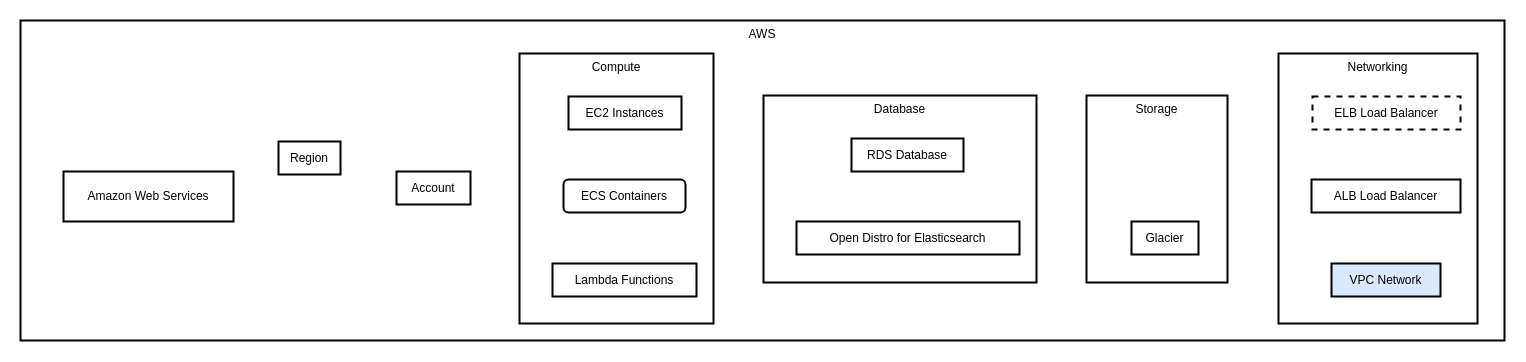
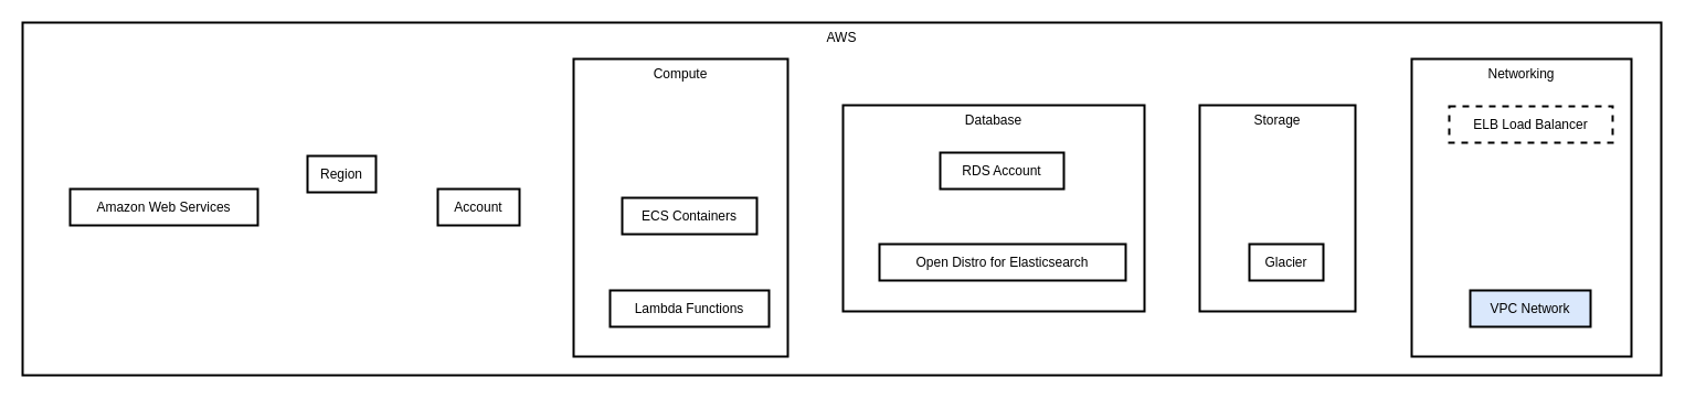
  <mxCell id="0" />
  <mxCell id="1" parent="0" />
  <mxCell id="2" value="AWS" style="whiteSpace=wrap;strokeWidth=2;verticalAlign=top;" vertex="1" parent="1"><mxGeometry width="1484" height="320" as="geometry" x="20" y="20" /></mxCell>
- <mxCell id="3" value="Amazon Web Services" style="whiteSpace=wrap;strokeWidth=2;" vertex="1" parent="2"><mxGeometry x="43" y="151" width="170" height="50" as="geometry" /></mxCell>
+ <mxCell id="3" value="Amazon Web Services" style="whiteSpace=wrap;strokeWidth=2;" vertex="1" parent="2"><mxGeometry x="43" y="151" width="170" height="33" as="geometry" /></mxCell>
  <mxCell id="4" value="Region" style="whiteSpace=wrap;strokeWidth=2;" vertex="1" parent="2"><mxGeometry x="258" y="121" width="62" height="33" as="geometry" /></mxCell>
  <mxCell id="5" value="Account" style="whiteSpace=wrap;strokeWidth=2;" vertex="1" parent="2"><mxGeometry x="376" y="151" width="74" height="33" as="geometry" /></mxCell>
  <mxCell id="6" value="Compute" style="whiteSpace=wrap;strokeWidth=2;verticalAlign=top;" vertex="1" parent="2"><mxGeometry x="499" y="33" width="194" height="270" as="geometry" /></mxCell>
- <mxCell id="7" value="EC2 Instances" style="whiteSpace=wrap;strokeWidth=2;" vertex="1" parent="6"><mxGeometry x="49" y="43" width="113" height="33" as="geometry" /></mxCell>
- <mxCell id="8" value="ECS Containers" style="whiteSpace=wrap;strokeWidth=2;rounded=1;" vertex="1" parent="6"><mxGeometry x="44" y="126" width="122" height="33" as="geometry" /></mxCell>
+ <mxCell id="8" value="ECS Containers" style="whiteSpace=wrap;strokeWidth=2;" vertex="1" parent="6"><mxGeometry x="44" y="126" width="122" height="33" as="geometry" /></mxCell>
  <mxCell id="9" value="Lambda Functions" style="whiteSpace=wrap;strokeWidth=2;" vertex="1" parent="6"><mxGeometry x="33" y="210" width="144" height="33" as="geometry" /></mxCell>
  <mxCell id="10" value="Database" style="whiteSpace=wrap;strokeWidth=2;verticalAlign=top;" vertex="1" parent="2"><mxGeometry x="743" y="75" width="273" height="187" as="geometry" /></mxCell>
- <mxCell id="11" value="RDS Database" style="whiteSpace=wrap;strokeWidth=2;" vertex="1" parent="10"><mxGeometry x="88" y="43" width="112" height="33" as="geometry" /></mxCell>
+ <mxCell id="11" value="RDS Account" style="whiteSpace=wrap;strokeWidth=2;" vertex="1" parent="10"><mxGeometry x="88" y="43" width="112" height="33" as="geometry" /></mxCell>
  <mxCell id="12" value="Open Distro for Elasticsearch" style="whiteSpace=wrap;strokeWidth=2;" vertex="1" parent="10"><mxGeometry x="33" y="126" width="223" height="33" as="geometry" /></mxCell>
  <mxCell id="13" value="Storage" style="whiteSpace=wrap;strokeWidth=2;verticalAlign=top;" vertex="1" parent="2"><mxGeometry x="1066" y="75" width="141" height="187" as="geometry" /></mxCell>
  <mxCell id="14" value="Glacier" style="whiteSpace=wrap;strokeWidth=2;" vertex="1" parent="13"><mxGeometry x="45" y="126" width="67" height="33" as="geometry" /></mxCell>
  <mxCell id="15" value="Networking" style="whiteSpace=wrap;strokeWidth=2;verticalAlign=top;" vertex="1" parent="2"><mxGeometry x="1258" y="33" width="199" height="270" as="geometry" /></mxCell>
  <mxCell id="16" value="ELB Load Balancer" style="whiteSpace=wrap;strokeWidth=2;dashed=1;" vertex="1" parent="15"><mxGeometry x="34" y="43" width="148" height="33" as="geometry" /></mxCell>
- <mxCell id="17" value="ALB Load Balancer" style="whiteSpace=wrap;strokeWidth=2;" vertex="1" parent="15"><mxGeometry x="33" y="126" width="149" height="33" as="geometry" /></mxCell>
  <mxCell id="18" value="VPC Network" style="whiteSpace=wrap;strokeWidth=2;fillColor=#dae8fc;" vertex="1" parent="15"><mxGeometry x="53" y="210" width="109" height="33" as="geometry" /></mxCell>
